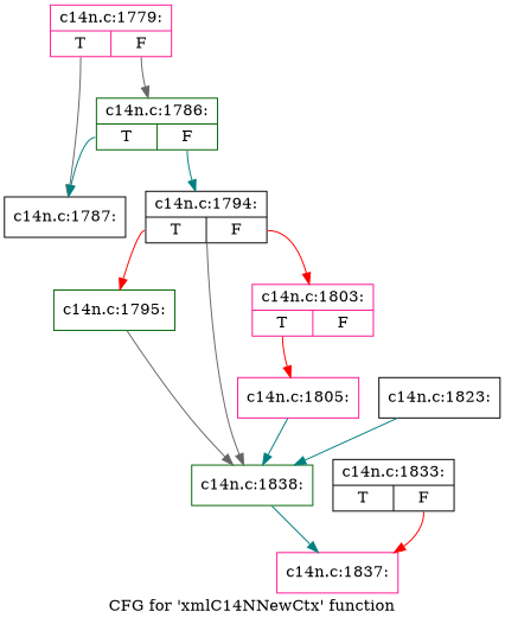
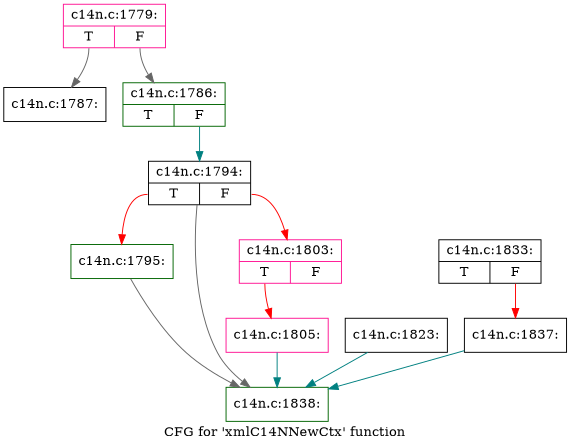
  digraph {
    label="CFG for 'xmlC14NNewCtx' function"
    node [color=deeppink shape=record]
    edge [color=teal]
    n1 [label="{c14n.c:1779:|{<s0>T|<s1>F}}"]
    n2 [color=black label="{c14n.c:1787:}"]
    n3 [color=darkgreen label="{c14n.c:1786:|{<s0>T|<s1>F}}"]
    n4 [color=black label="{c14n.c:1794:|{<s0>T|<s1>F}}"]
    n5 [color=darkgreen label="{c14n.c:1838:}"]
    n6 [color=darkgreen label="{c14n.c:1795:}"]
    n7 [label="{c14n.c:1803:|{<s0>T|<s1>F}}"]
    n8 [label="{c14n.c:1805:}"]
    n9 [color=black label="{c14n.c:1823:}"]
    n10 [color=black label="{c14n.c:1833:|{<s0>T|<s1>F}}"]
-   n11 [label="{c14n.c:1837:}"]
+   n11 [color=black label="{c14n.c:1837:}"]
    n1 -> n2 [color=gray40 tailport=s0]
    n1 -> n3 [color=gray40 tailport=s1]
-   n3 -> n2 [tailport=s0]
    n3 -> n4 [tailport=s1]
    n4 -> n5 [color=gray40]
    n4 -> n6 [color=red tailport=s0]
    n4 -> n7 [color=red tailport=s1]
    n6 -> n5 [color=gray40]
    n7 -> n8 [color=red tailport=s0]
    n8 -> n5
    n9 -> n5
    n10 -> n11 [color=red tailport=s1]
-   n5 -> n11
+   n11 -> n5
  }
